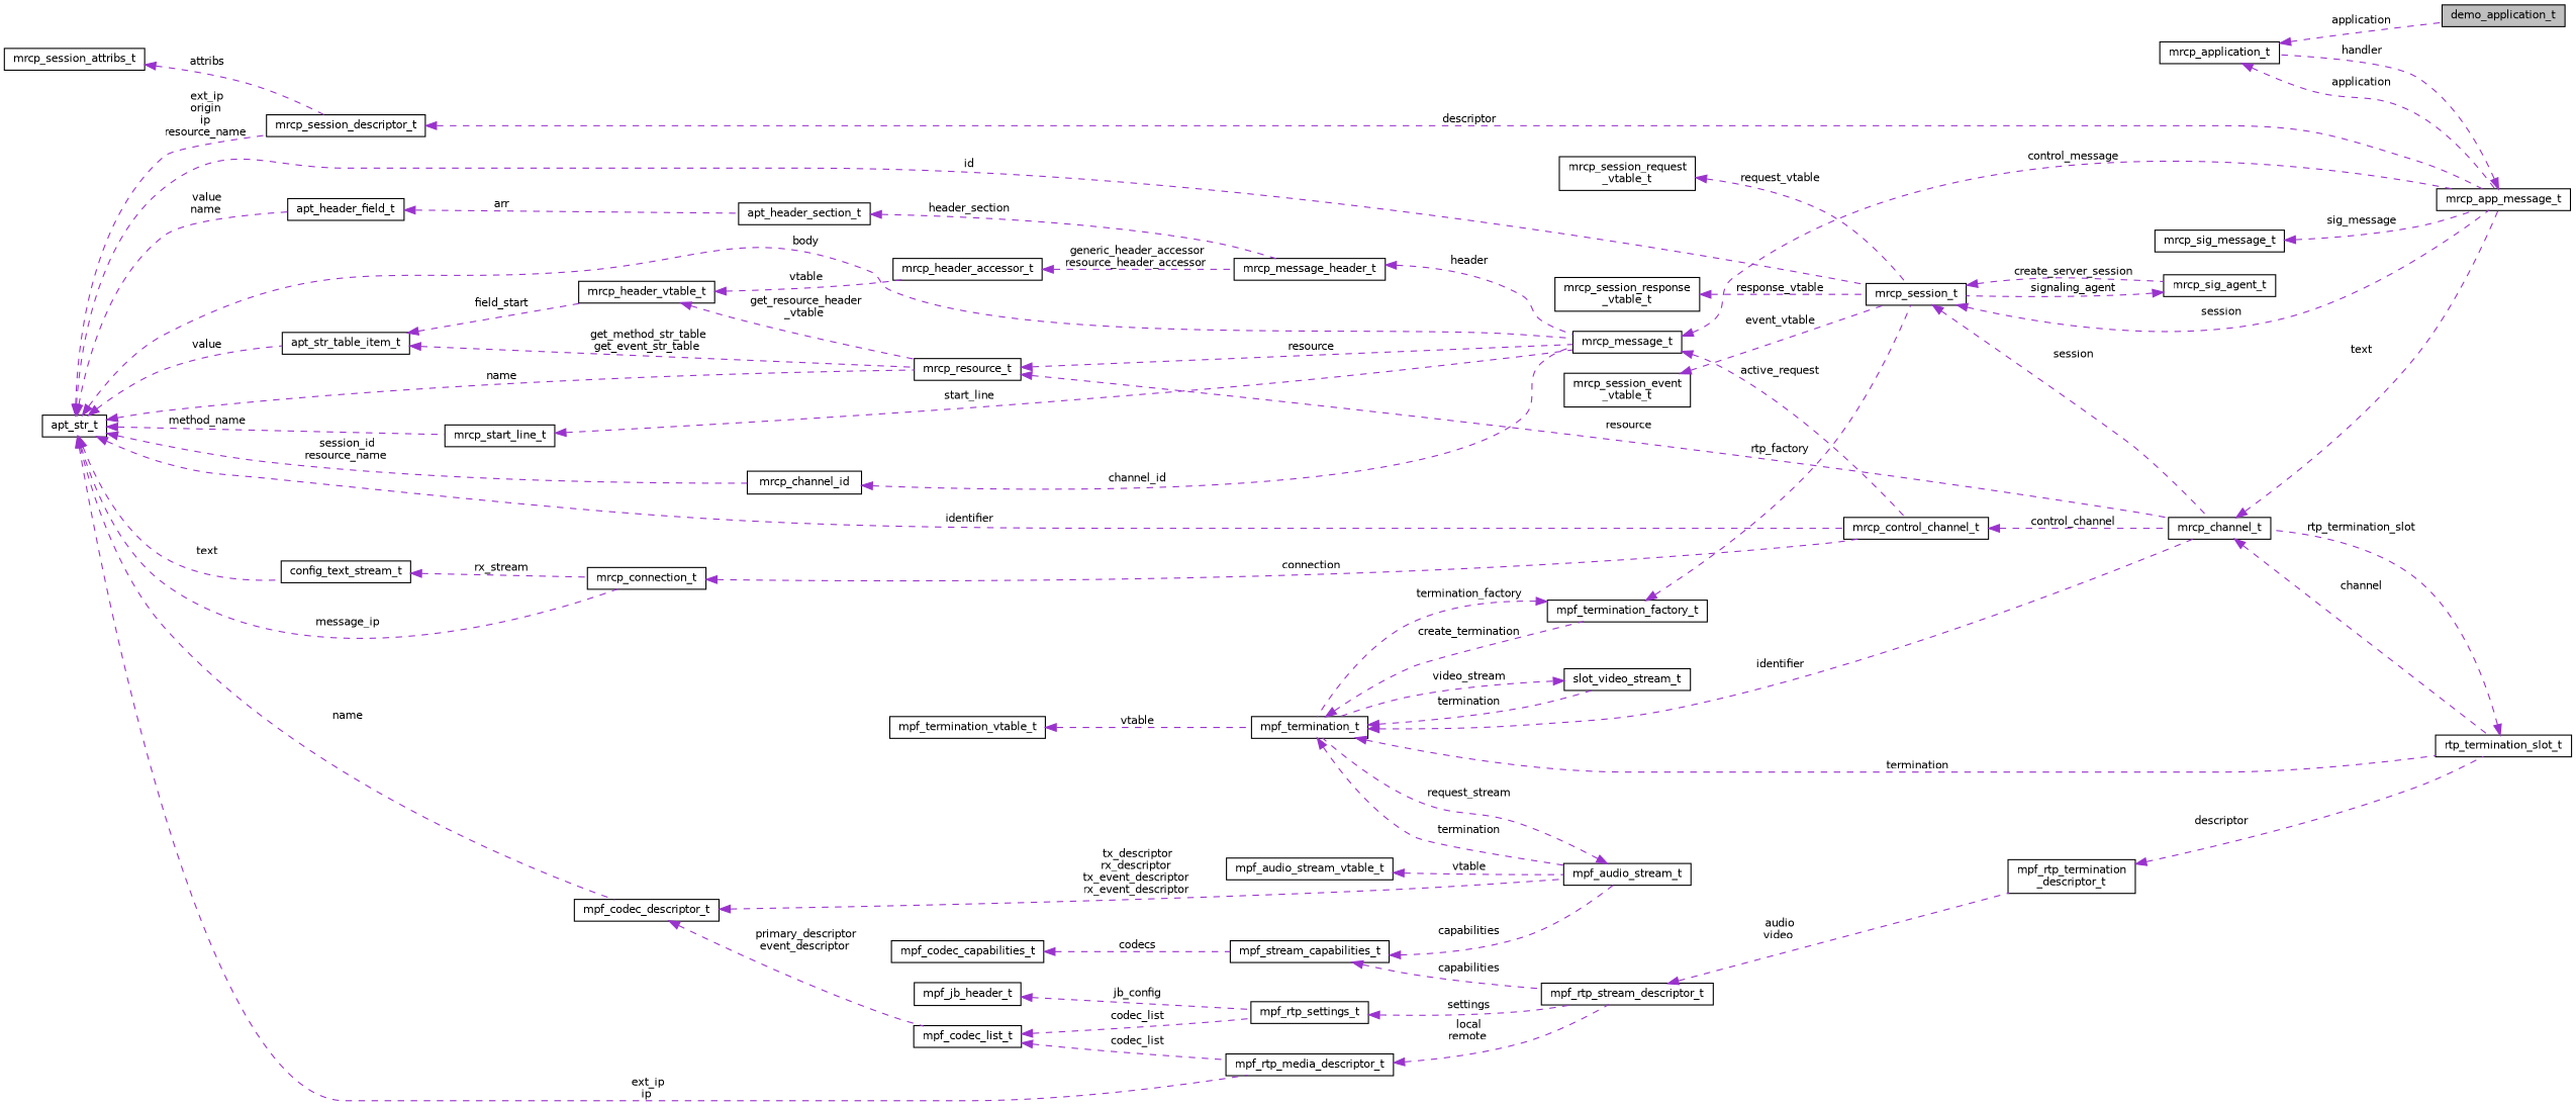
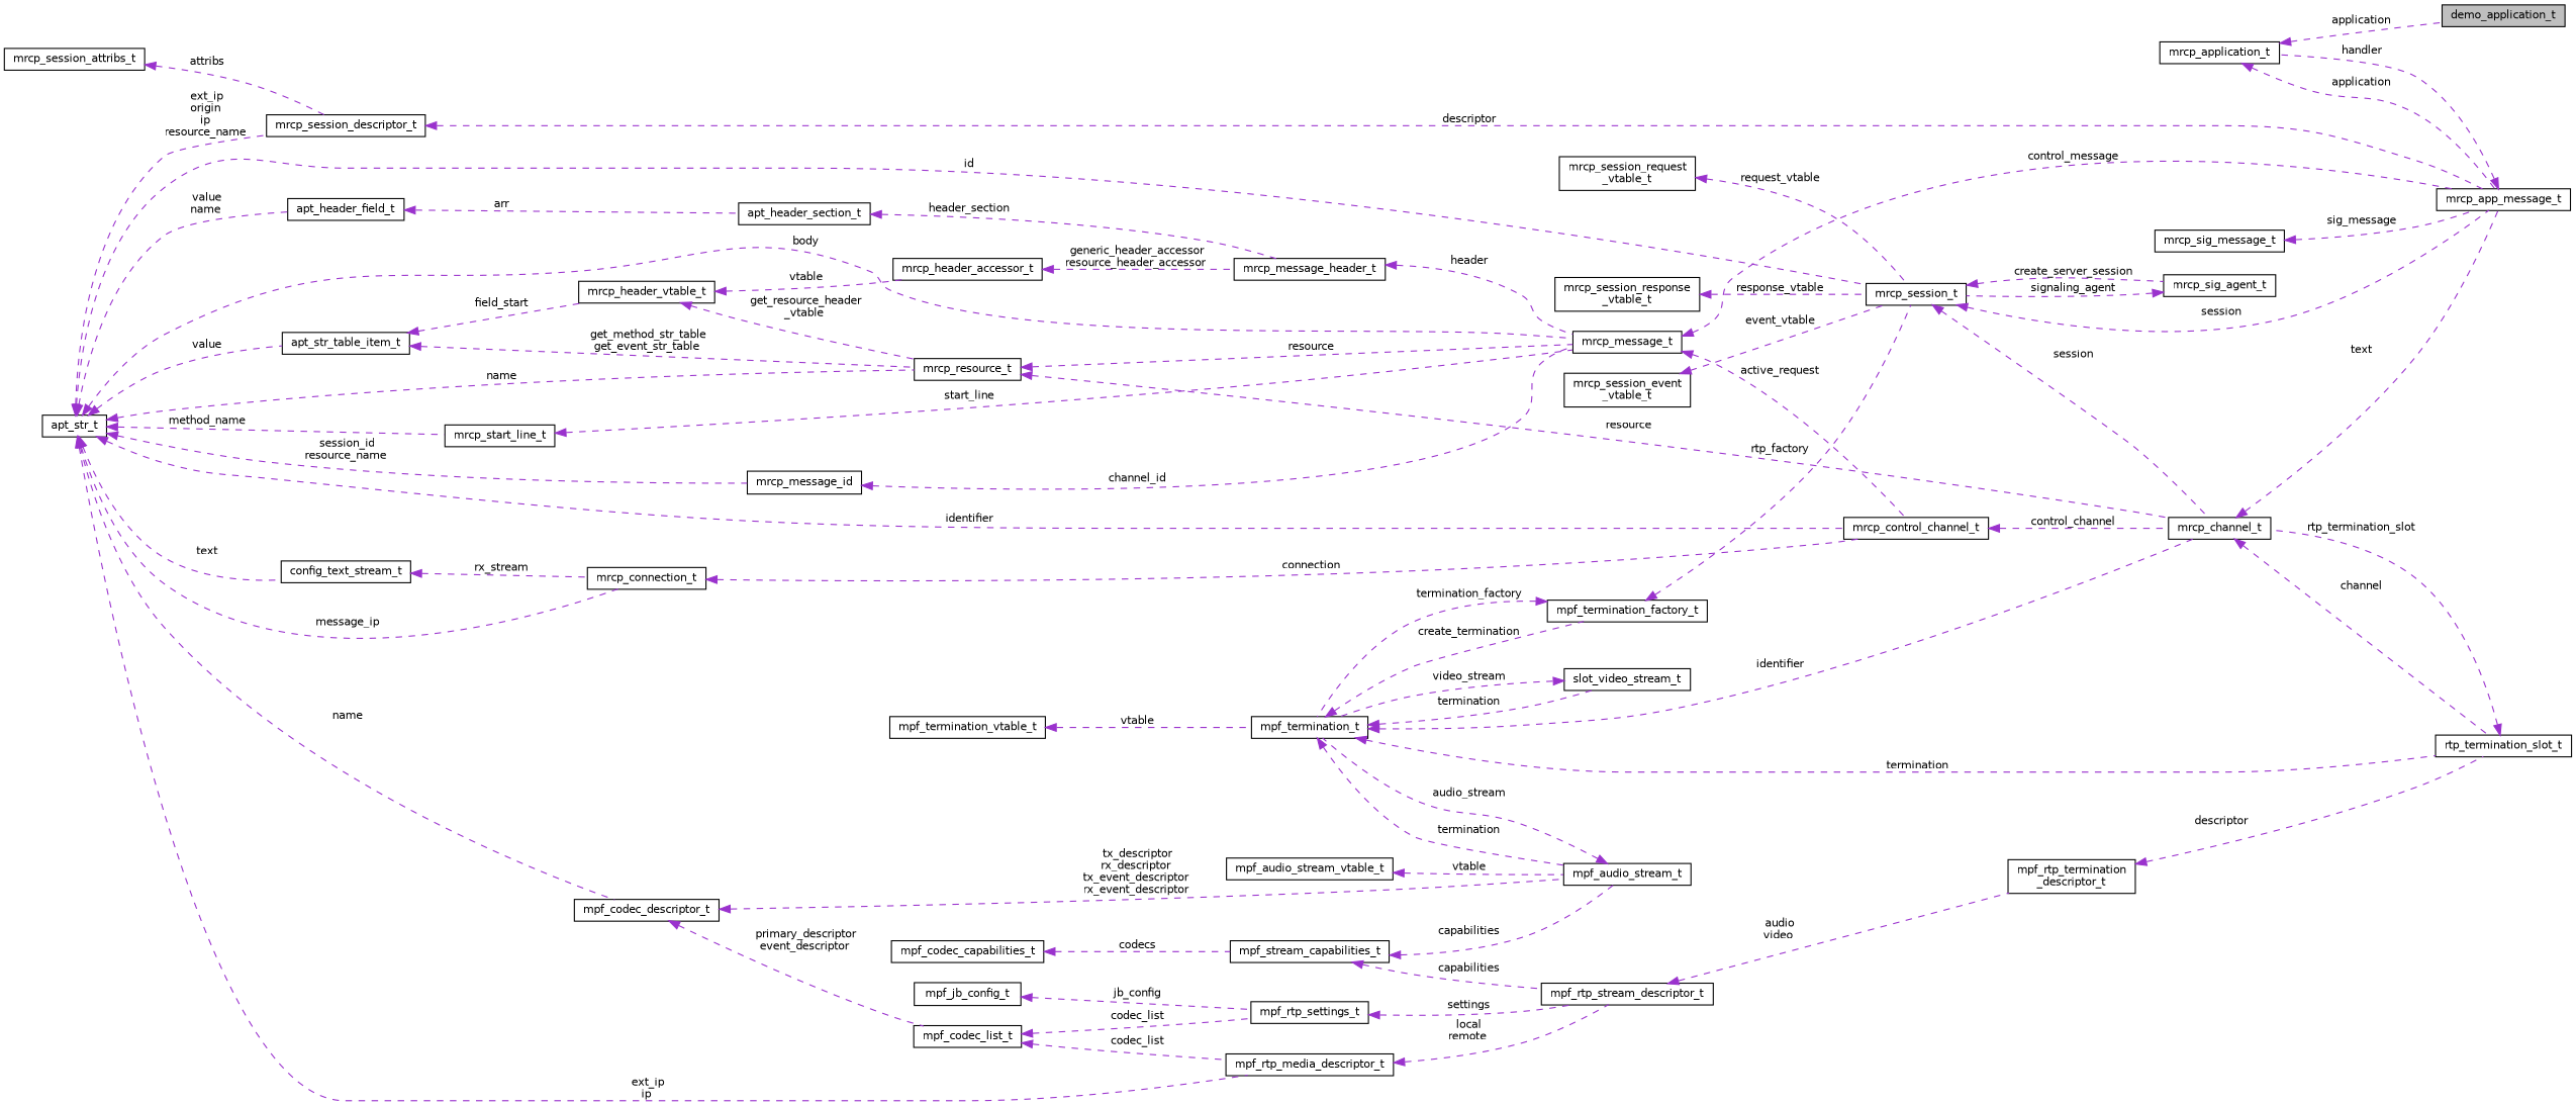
  digraph {
    rankdir=LR
    node [color=black fillcolor=white fontname=Helvetica fontsize=10 shape=record style=filled]
    edge [color=darkorchid3 dir=back fontname=Helvetica fontsize=10 labelfontname=Helvetica labelfontsize=10 style=dashed]
    n1 [fillcolor=grey75 fontcolor=black height=0.2 label=demo_application_t width=0.4]
    n2 [height=0.2 label=mrcp_application_t width=0.4]
    n3 [height=0.2 label=mrcp_app_message_t width=0.4]
    n4 [height=0.2 label=mrcp_session_t width=0.4]
    n5 [height=0.2 label=mrcp_sig_agent_t width=0.4]
    n6 [height=0.2 label=mrcp_channel_t width=0.4]
    n7 [height=0.2 label=rtp_termination_slot_t width=0.4]
    n8 [height=0.2 label="mrcp_session_event\l_vtable_t" width=0.4]
    n9 [height=0.2 label=mpf_termination_factory_t width=0.4]
    n10 [height=0.2 label=mpf_termination_t width=0.4]
    n11 [height=0.2 label=mpf_audio_stream_t width=0.4]
    n12 [height=0.2 label=slot_video_stream_t width=0.4]
    n13 [height=0.2 label=mpf_termination_vtable_t width=0.4]
    n14 [height=0.2 label=mpf_audio_stream_vtable_t width=0.4]
    n15 [height=0.2 label=mpf_stream_capabilities_t width=0.4]
    n16 [height=0.2 label=mpf_rtp_stream_descriptor_t width=0.4]
    n17 [height=0.2 label="mpf_rtp_termination\l_descriptor_t" width=0.4]
    n18 [height=0.2 label=mpf_codec_capabilities_t width=0.4]
    n19 [height=0.2 label=mpf_codec_descriptor_t width=0.4]
    n20 [height=0.2 label=mpf_codec_list_t width=0.4]
    n21 [height=0.2 label=mpf_rtp_media_descriptor_t width=0.4]
    n22 [height=0.2 label=mpf_rtp_settings_t width=0.4]
    n23 [height=0.2 label=apt_str_t width=0.4]
    n24 [height=0.2 label=mrcp_message_t width=0.4]
    n25 [height=0.2 label=mrcp_start_line_t width=0.4]
    n26 [height=0.2 label=apt_header_field_t width=0.4]
    n27 [height=0.2 label=apt_str_table_item_t width=0.4]
    n28 [height=0.2 label=mrcp_resource_t width=0.4]
-   n29 [height=0.2 label=mrcp_channel_id width=0.4]
+   n29 [height=0.2 label=mrcp_message_id width=0.4]
    n30 [height=0.2 label=mrcp_session_descriptor_t width=0.4]
    n31 [height=0.2 label=mrcp_control_channel_t width=0.4]
    n32 [height=0.2 label=mrcp_connection_t width=0.4]
    n33 [height=0.2 label=config_text_stream_t width=0.4]
    n34 [height=0.2 label=apt_header_section_t width=0.4]
    n35 [height=0.2 label=mrcp_header_vtable_t width=0.4]
    n36 [height=0.2 label="mrcp_session_request\l_vtable_t" width=0.4]
    n37 [height=0.2 label="mrcp_session_response\l_vtable_t" width=0.4]
    n38 [height=0.2 label=mrcp_message_header_t width=0.4]
    n39 [height=0.2 label=mrcp_header_accessor_t width=0.4]
    n40 [height=0.2 label=mrcp_session_attribs_t width=0.4]
-   n41 [height=0.2 label=mpf_jb_header_t width=0.4]
+   n41 [height=0.2 label=mpf_jb_config_t width=0.4]
    n42 [height=0.2 label=mrcp_sig_message_t width=0.4]
    n2 -> n1 [label=" application"]
    n2 -> n3 [label=" application"]
    n3 -> n2 [label=" handler"]
    n4 -> n3 [label=" session"]
    n4 -> n5 [label=" create_server_session"]
    n4 -> n6 [label=" session"]
    n5 -> n4 [label=" signaling_agent"]
    n6 -> n3 [label=" text"]
    n6 -> n7 [label=" channel"]
    n7 -> n6 [label=" rtp_termination_slot"]
    n8 -> n4 [label=" event_vtable"]
    n9 -> n4 [label=" rtp_factory"]
    n9 -> n10 [label=" termination_factory"]
    n10 -> n6 [label=" identifier"]
    n10 -> n7 [label=" termination"]
    n10 -> n9 [label=" create_termination"]
    n10 -> n11 [label=" termination"]
    n10 -> n12 [label=" termination"]
-   n11 -> n10 [label=" request_stream"]
+   n11 -> n10 [label=" audio_stream"]
    n12 -> n10 [label=" video_stream"]
    n13 -> n10 [label=" vtable"]
    n14 -> n11 [label=" vtable"]
    n15 -> n11 [label=" capabilities"]
    n15 -> n16 [label=" capabilities"]
    n16 -> n17 [label=" audio\nvideo"]
    n17 -> n7 [label=" descriptor"]
    n18 -> n15 [label=" codecs"]
    n19 -> n11 [label=" tx_descriptor\nrx_descriptor\ntx_event_descriptor\nrx_event_descriptor"]
    n19 -> n20 [label=" primary_descriptor\nevent_descriptor"]
    n20 -> n21 [label=" codec_list"]
    n20 -> n22 [label=" codec_list"]
    n21 -> n16 [label=" local\nremote"]
    n22 -> n16 [label=" settings"]
    n23 -> n4 [label=" id"]
    n23 -> n19 [label=" name"]
    n23 -> n21 [label=" ext_ip\nip"]
    n23 -> n24 [label=" body"]
    n23 -> n25 [label=" method_name"]
    n23 -> n26 [label=" value\nname"]
    n23 -> n27 [label=" value"]
    n23 -> n28 [label=" name"]
    n23 -> n29 [label=" session_id\nresource_name"]
    n23 -> n30 [label=" ext_ip\norigin\nip\nresource_name"]
    n23 -> n31 [label=" identifier"]
    n23 -> n32 [label=" message_ip"]
    n23 -> n33 [label=" text"]
    n24 -> n3 [label=" control_message"]
    n24 -> n31 [label=" active_request"]
    n25 -> n24 [label=" start_line"]
    n26 -> n34 [label=" arr"]
    n27 -> n28 [label=" get_method_str_table\nget_event_str_table"]
    n27 -> n35 [label=" field_start"]
    n28 -> n6 [label=" resource"]
    n28 -> n24 [label=" resource"]
    n29 -> n24 [label=" channel_id"]
    n30 -> n3 [label=" descriptor"]
    n31 -> n6 [label=" control_channel"]
    n32 -> n31 [label=" connection"]
    n33 -> n32 [label=" rx_stream"]
    n34 -> n38 [label=" header_section"]
    n35 -> n28 [label=" get_resource_header\l_vtable"]
    n35 -> n39 [label=" vtable"]
    n36 -> n4 [label=" request_vtable"]
    n37 -> n4 [label=" response_vtable"]
    n38 -> n24 [label=" header"]
    n39 -> n38 [label=" generic_header_accessor\nresource_header_accessor"]
    n40 -> n30 [label=" attribs"]
    n41 -> n22 [label=" jb_config"]
    n42 -> n3 [label=" sig_message"]
  }
